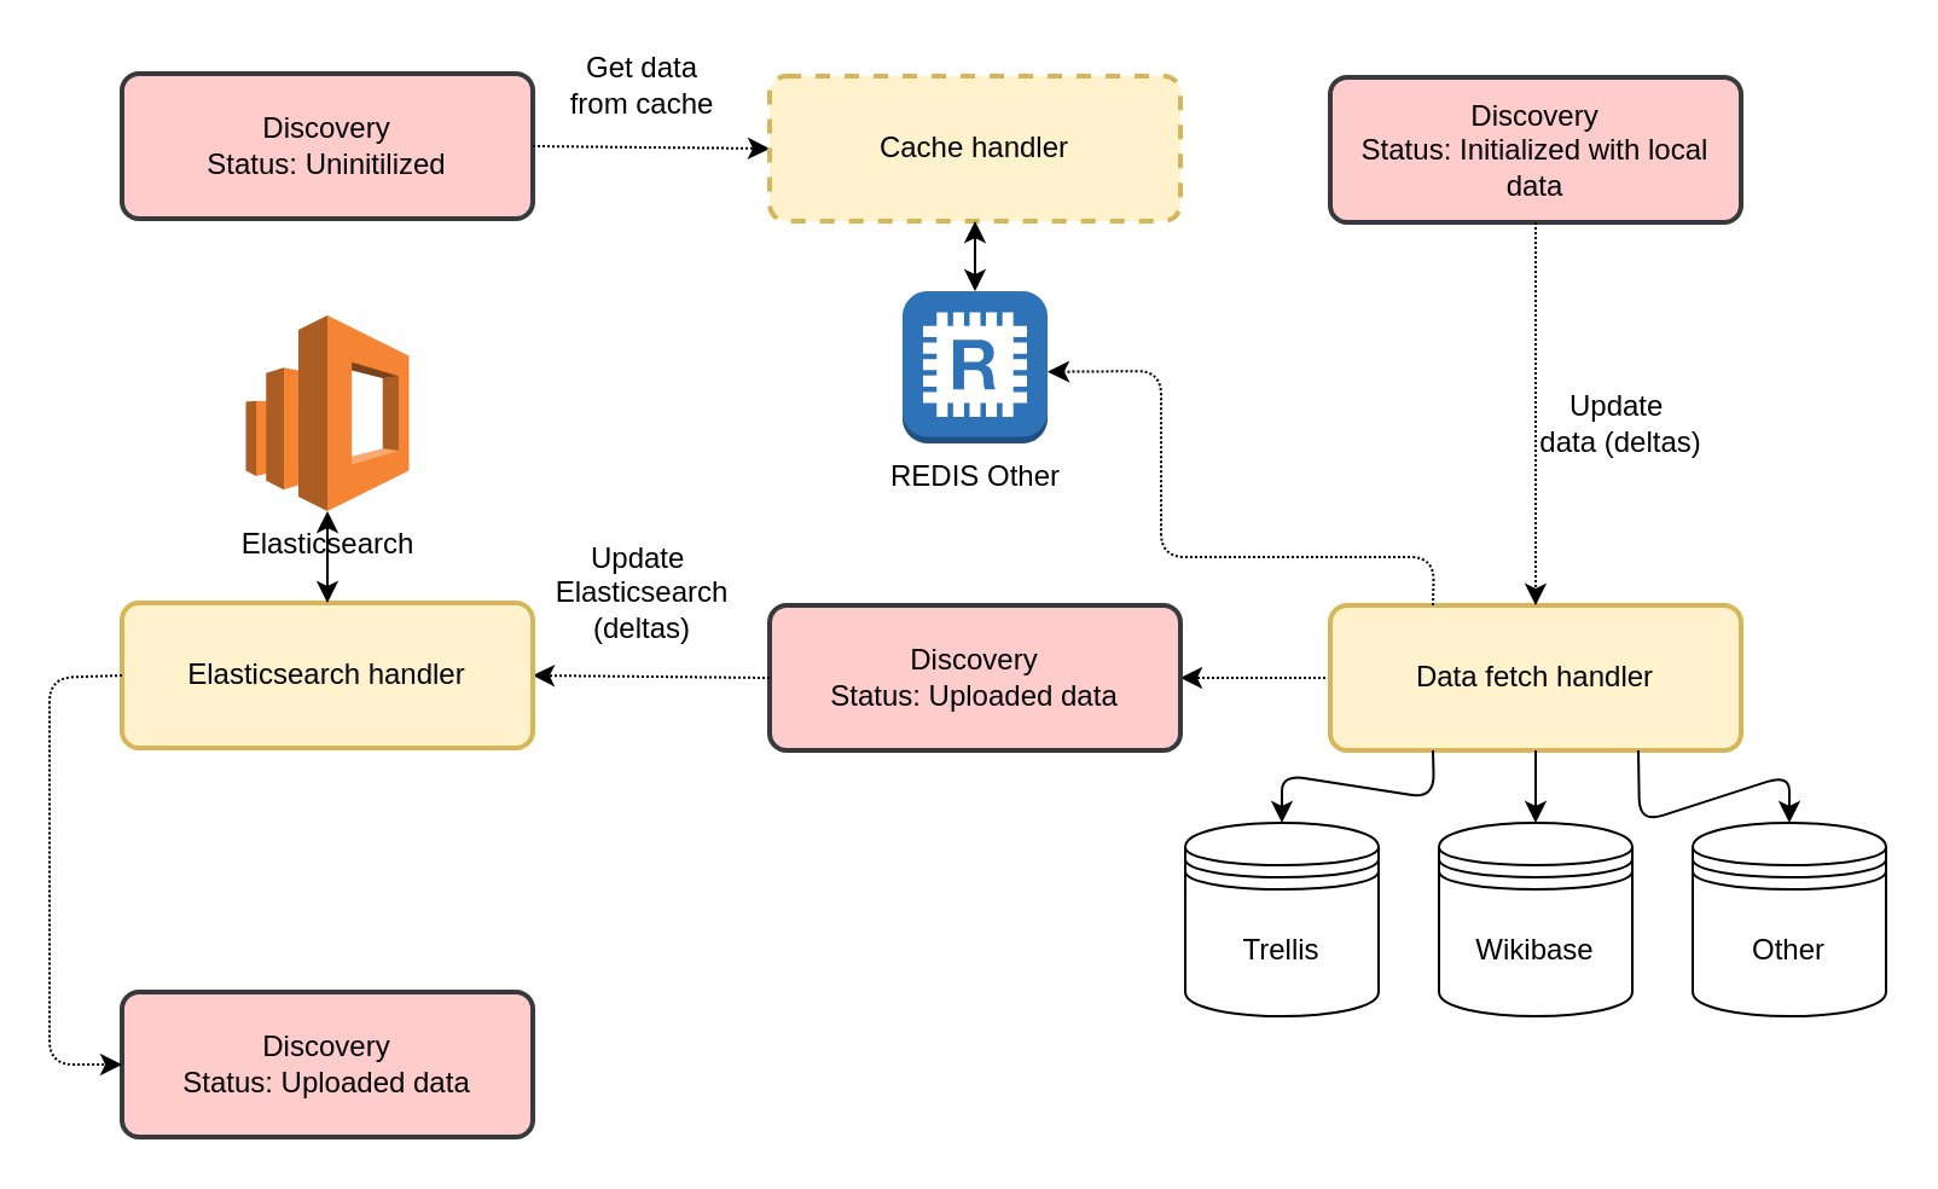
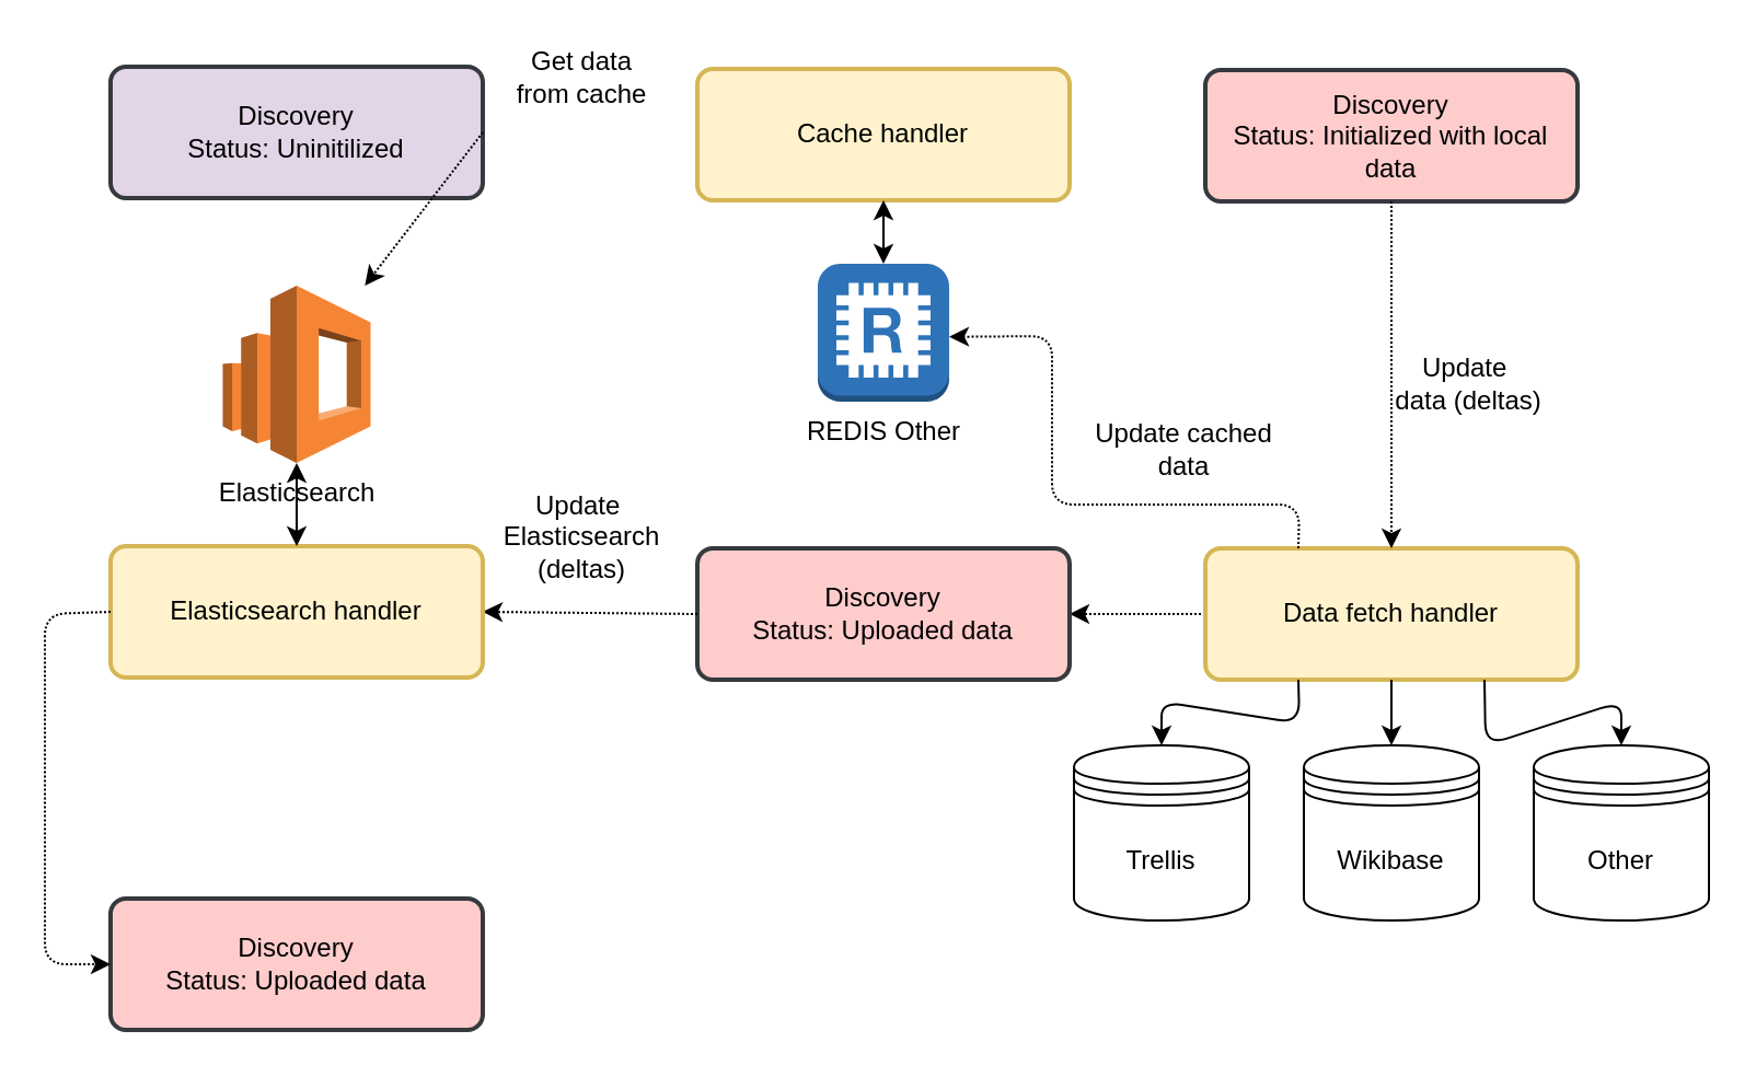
  <mxCell id="0" />
  <mxCell id="1" parent="0" />
- <mxCell id="2" value="Discovery&lt;br&gt;Status: Uninitilized" style="rounded=1;whiteSpace=wrap;html=1;absoluteArcSize=1;arcSize=14;strokeWidth=2;fillColor=#ffcccc;strokeColor=#36393d;" vertex="1" parent="1"><mxGeometry x="50" y="30" width="170" height="60" as="geometry" /></mxCell>
+ <mxCell id="2" value="Discovery&lt;br&gt;Status: Uninitilized" style="rounded=1;whiteSpace=wrap;html=1;absoluteArcSize=1;arcSize=14;strokeWidth=2;fillColor=#e1d5e7;strokeColor=#36393d;" vertex="1" parent="1"><mxGeometry x="50" y="30" width="170" height="60" as="geometry" /></mxCell>
  <mxCell id="3" value="REDIS Other" style="outlineConnect=0;dashed=0;verticalLabelPosition=bottom;verticalAlign=top;align=center;html=1;shape=mxgraph.aws3.redis;fillColor=#2E73B8;gradientColor=none;" vertex="1" parent="1"><mxGeometry x="373" y="120" width="60" height="63" as="geometry" /></mxCell>
- <mxCell id="4" value="" style="endArrow=classic;html=1;exitX=1;exitY=0.5;exitDx=0;exitDy=0;dashed=1;dashPattern=1 1;entryX=0;entryY=0.5;entryDx=0;entryDy=0;" edge="1" parent="1" source="2" target="18"><mxGeometry width="50" height="50" relative="1" as="geometry"><mxPoint x="50" y="160" as="sourcePoint" /><mxPoint x="100" y="110" as="targetPoint" /></mxGeometry></mxCell>
+ <mxCell id="4" value="" style="endArrow=classic;html=1;exitX=1;exitY=0.5;exitDx=0;exitDy=0;dashed=1;dashPattern=1 1;" edge="1" parent="1" source="2" target="22"><mxGeometry width="50" height="50" relative="1" as="geometry"><mxPoint x="50" y="160" as="sourcePoint" /><mxPoint x="100" y="110" as="targetPoint" /></mxGeometry></mxCell>
  <mxCell id="5" value="Get data &lt;br&gt;from cache" style="text;html=1;align=center;verticalAlign=middle;resizable=0;points=[];;autosize=1;" vertex="1" parent="1"><mxGeometry x="230" y="20" width="70" height="30" as="geometry" /></mxCell>
  <mxCell id="6" value="Discovery&lt;br&gt;Status: Initialized with local data" style="rounded=1;whiteSpace=wrap;html=1;absoluteArcSize=1;arcSize=14;strokeWidth=2;fillColor=#ffcccc;strokeColor=#36393d;" vertex="1" parent="1"><mxGeometry x="550" y="31.5" width="170" height="60" as="geometry" /></mxCell>
  <mxCell id="7" value="" style="endArrow=classic;html=1;exitX=0;exitY=0.5;exitDx=0;exitDy=0;dashed=1;dashPattern=1 1;entryX=1;entryY=0.5;entryDx=0;entryDy=0;" edge="1" parent="1" source="11" target="17"><mxGeometry width="50" height="50" relative="1" as="geometry"><mxPoint x="390" y="149.5" as="sourcePoint" /><mxPoint x="450" y="150" as="targetPoint" /></mxGeometry></mxCell>
  <mxCell id="8" value="Trellis" style="shape=datastore;whiteSpace=wrap;html=1;" vertex="1" parent="1"><mxGeometry x="490" y="340" width="80" height="80" as="geometry" /></mxCell>
  <mxCell id="9" value="Wikibase" style="shape=datastore;whiteSpace=wrap;html=1;" vertex="1" parent="1"><mxGeometry x="595" y="340" width="80" height="80" as="geometry" /></mxCell>
  <mxCell id="10" value="Other" style="shape=datastore;whiteSpace=wrap;html=1;" vertex="1" parent="1"><mxGeometry x="700" y="340" width="80" height="80" as="geometry" /></mxCell>
  <mxCell id="11" value="Data fetch handler" style="rounded=1;whiteSpace=wrap;html=1;absoluteArcSize=1;arcSize=14;strokeWidth=2;fillColor=#fff2cc;strokeColor=#d6b656;" vertex="1" parent="1"><mxGeometry x="550" y="250" width="170" height="60" as="geometry" /></mxCell>
  <mxCell id="12" value="" style="endArrow=classic;html=1;exitX=0.25;exitY=1;exitDx=0;exitDy=0;entryX=0.5;entryY=0;entryDx=0;entryDy=0;" edge="1" parent="1" source="11" target="8"><mxGeometry width="50" height="50" relative="1" as="geometry"><mxPoint x="430" y="162.39" as="sourcePoint" /><mxPoint x="560" y="161.5" as="targetPoint" /><Array as="points"><mxPoint x="593" y="330" /><mxPoint x="530" y="320" /></Array></mxGeometry></mxCell>
  <mxCell id="13" value="Update&amp;nbsp;&lt;br&gt;data (deltas)" style="text;html=1;align=center;verticalAlign=middle;resizable=0;points=[];;autosize=1;" vertex="1" parent="1"><mxGeometry x="630" y="160" width="80" height="30" as="geometry" /></mxCell>
  <mxCell id="14" value="" style="endArrow=classic;html=1;exitX=0.75;exitY=1;exitDx=0;exitDy=0;entryX=0.5;entryY=0;entryDx=0;entryDy=0;" edge="1" parent="1" source="11" target="10"><mxGeometry width="50" height="50" relative="1" as="geometry"><mxPoint x="602.5" y="320" as="sourcePoint" /><mxPoint x="540" y="350" as="targetPoint" /><Array as="points"><mxPoint x="678" y="340" /><mxPoint x="740" y="320" /></Array></mxGeometry></mxCell>
  <mxCell id="15" value="" style="endArrow=classic;html=1;exitX=0.5;exitY=1;exitDx=0;exitDy=0;entryX=0.5;entryY=0;entryDx=0;entryDy=0;" edge="1" parent="1" source="11" target="9"><mxGeometry width="50" height="50" relative="1" as="geometry"><mxPoint x="687.5" y="320" as="sourcePoint" /><mxPoint x="750" y="350" as="targetPoint" /><Array as="points"><mxPoint x="635" y="320" /></Array></mxGeometry></mxCell>
  <mxCell id="16" value="" style="endArrow=classic;html=1;exitX=0.5;exitY=1;exitDx=0;exitDy=0;dashed=1;dashPattern=1 1;entryX=0.5;entryY=0;entryDx=0;entryDy=0;" edge="1" parent="1" source="6" target="11"><mxGeometry width="50" height="50" relative="1" as="geometry"><mxPoint x="430" y="72.39" as="sourcePoint" /><mxPoint x="560" y="71.5" as="targetPoint" /></mxGeometry></mxCell>
  <mxCell id="17" value="Discovery&lt;br&gt;Status: Uploaded data" style="rounded=1;whiteSpace=wrap;html=1;absoluteArcSize=1;arcSize=14;strokeWidth=2;fillColor=#ffcccc;strokeColor=#36393d;" vertex="1" parent="1"><mxGeometry x="318" y="250" width="170" height="60" as="geometry" /></mxCell>
- <mxCell id="18" value="Cache handler" style="rounded=1;whiteSpace=wrap;html=1;absoluteArcSize=1;arcSize=14;strokeWidth=2;fillColor=#fff2cc;strokeColor=#d6b656;dashed=1;" vertex="1" parent="1"><mxGeometry x="318" y="31" width="170" height="60" as="geometry" /></mxCell>
+ <mxCell id="18" value="Cache handler" style="rounded=1;whiteSpace=wrap;html=1;absoluteArcSize=1;arcSize=14;strokeWidth=2;fillColor=#fff2cc;strokeColor=#d6b656;" vertex="1" parent="1"><mxGeometry x="318" y="31" width="170" height="60" as="geometry" /></mxCell>
  <mxCell id="19" value="" style="endArrow=classic;html=1;exitX=0.5;exitY=1;exitDx=0;exitDy=0;entryX=0.5;entryY=0;entryDx=0;entryDy=0;entryPerimeter=0;startArrow=classic;startFill=1;" edge="1" parent="1" source="18" target="3"><mxGeometry width="50" height="50" relative="1" as="geometry"><mxPoint x="50" y="490" as="sourcePoint" /><mxPoint x="100" y="440" as="targetPoint" /></mxGeometry></mxCell>
  <mxCell id="20" value="" style="endArrow=classic;html=1;exitX=0.25;exitY=0;exitDx=0;exitDy=0;dashed=1;dashPattern=1 1;entryX=1;entryY=0.53;entryDx=0;entryDy=0;entryPerimeter=0;" edge="1" parent="1" source="11" target="3"><mxGeometry width="50" height="50" relative="1" as="geometry"><mxPoint x="560" y="290" as="sourcePoint" /><mxPoint x="440" y="290" as="targetPoint" /><Array as="points"><mxPoint x="593" y="230" /><mxPoint x="480" y="230" /><mxPoint x="480" y="153" /></Array></mxGeometry></mxCell>
+ <mxCell id="21" value="Update cached&lt;br&gt;data" style="text;html=1;align=center;verticalAlign=middle;resizable=0;points=[];;autosize=1;" vertex="1" parent="1"><mxGeometry x="490" y="190" width="100" height="30" as="geometry" /></mxCell>
  <mxCell id="22" value="Elasticsearch" style="outlineConnect=0;dashed=0;verticalLabelPosition=bottom;verticalAlign=top;align=center;html=1;shape=mxgraph.aws3.elasticsearch_service;fillColor=#F58534;gradientColor=none;" vertex="1" parent="1"><mxGeometry x="101.25" y="130" width="67.5" height="81" as="geometry" /></mxCell>
  <mxCell id="23" value="" style="endArrow=classic;html=1;exitX=0;exitY=0.5;exitDx=0;exitDy=0;dashed=1;dashPattern=1 1;entryX=1;entryY=0.5;entryDx=0;entryDy=0;" edge="1" parent="1" source="17" target="24"><mxGeometry width="50" height="50" relative="1" as="geometry"><mxPoint x="560" y="290" as="sourcePoint" /><mxPoint x="180" y="230" as="targetPoint" /></mxGeometry></mxCell>
  <mxCell id="24" value="Elasticsearch handler" style="rounded=1;whiteSpace=wrap;html=1;absoluteArcSize=1;arcSize=14;strokeWidth=2;fillColor=#fff2cc;strokeColor=#d6b656;" vertex="1" parent="1"><mxGeometry x="50" y="249" width="170" height="60" as="geometry" /></mxCell>
  <mxCell id="25" value="" style="endArrow=classic;html=1;entryX=0.5;entryY=1;entryDx=0;entryDy=0;entryPerimeter=0;startArrow=classic;startFill=1;" edge="1" parent="1" source="24" target="22"><mxGeometry width="50" height="50" relative="1" as="geometry"><mxPoint x="413" y="101" as="sourcePoint" /><mxPoint x="413" y="130" as="targetPoint" /></mxGeometry></mxCell>
  <mxCell id="26" value="Discovery&lt;br&gt;Status: Uploaded data" style="rounded=1;whiteSpace=wrap;html=1;absoluteArcSize=1;arcSize=14;strokeWidth=2;fillColor=#ffcccc;strokeColor=#36393d;" vertex="1" parent="1"><mxGeometry x="50" y="410" width="170" height="60" as="geometry" /></mxCell>
  <mxCell id="27" value="" style="endArrow=classic;html=1;exitX=0;exitY=0.5;exitDx=0;exitDy=0;dashed=1;dashPattern=1 1;entryX=0;entryY=0.5;entryDx=0;entryDy=0;" edge="1" parent="1" source="24" target="26"><mxGeometry width="50" height="50" relative="1" as="geometry"><mxPoint x="328" y="290" as="sourcePoint" /><mxPoint x="230" y="289" as="targetPoint" /><Array as="points"><mxPoint x="20" y="280" /><mxPoint x="20" y="440" /></Array></mxGeometry></mxCell>
  <mxCell id="28" value="Update&amp;nbsp;&lt;br&gt;Elasticsearch&lt;br&gt;(deltas)" style="text;html=1;align=center;verticalAlign=middle;resizable=0;points=[];;autosize=1;direction=west;" vertex="1" parent="1"><mxGeometry x="220" y="220" width="90" height="50" as="geometry" /></mxCell>
